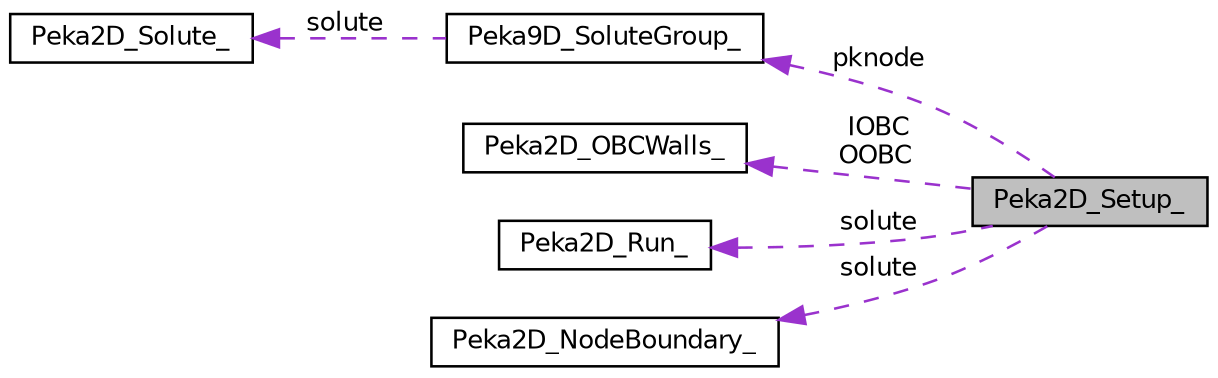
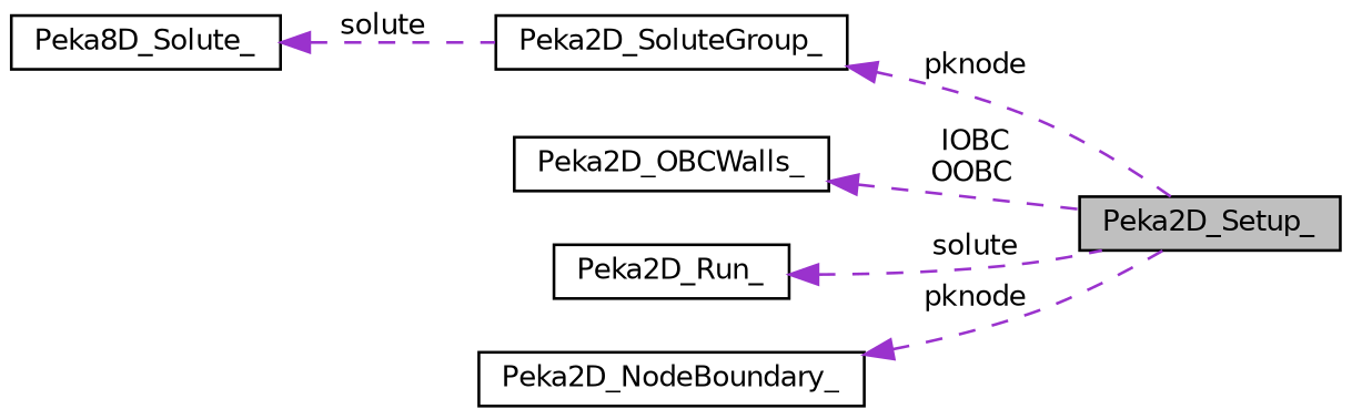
  digraph {
    rankdir=LR
    node [color=black fillcolor=white fontname=Helvetica fontsize=10 shape=record style=filled]
    edge [color=darkorchid3 dir=back fontname=Helvetica fontsize=10 labelfontname=Helvetica labelfontsize=10 style=dashed]
    n1 [fillcolor=grey75 fontcolor=black height=0.2 label=Peka2D_Setup_ width=0.4]
-   n2 [height=0.2 label=Peka9D_SoluteGroup_ width=0.4]
-   n3 [height=0.2 label=Peka2D_Solute_ width=0.4]
+   n2 [height=0.2 label=Peka2D_SoluteGroup_ width=0.4]
+   n3 [height=0.2 label=Peka8D_Solute_ width=0.4]
    n4 [height=0.2 label=Peka2D_OBCWalls_ width=0.4]
    n5 [height=0.2 label=Peka2D_Run_ width=0.4]
    n6 [height=0.2 label=Peka2D_NodeBoundary_ width=0.4]
    n2 -> n1 [label=" pknode"]
    n3 -> n2 [label=" solute"]
    n4 -> n1 [label=" IOBC\nOOBC"]
    n5 -> n1 [label=" solute"]
-   n6 -> n1 [label=" solute"]
+   n6 -> n1 [label=" pknode"]
  }
